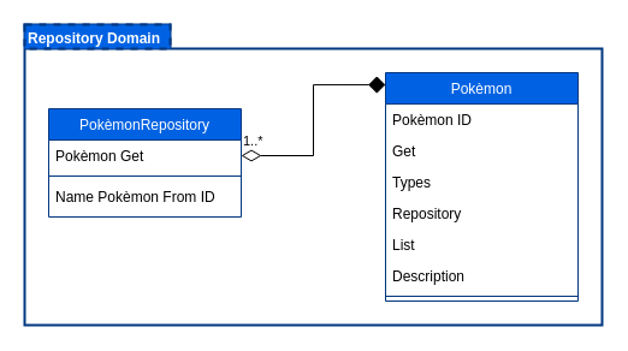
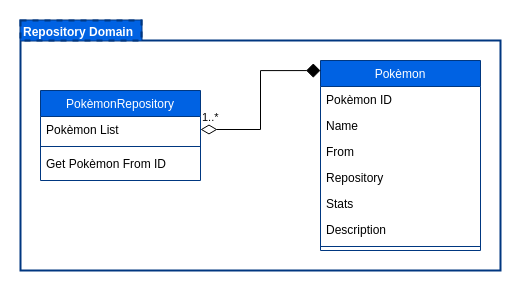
  <mxCell id="0" />
  <mxCell id="1" parent="0" />
  <mxCell id="2" value="&lt;span style=&quot;text-align: center&quot;&gt;Model Domain&lt;/span&gt;" style="shape=folder;fontStyle=1;spacingTop=0;tabWidth=121;tabHeight=20;tabPosition=left;html=1;verticalAlign=top;spacing=0;align=left;spacingLeft=4;strokeColor=#003780;strokeWidth=2;" vertex="1" parent="1"><mxGeometry x="20" y="20" width="480" height="250" as="geometry" /></mxCell>
  <mxCell id="3" value="Repository Domain" style="rounded=0;whiteSpace=wrap;html=1;strokeColor=#003780;strokeWidth=2;align=left;verticalAlign=top;fillColor=#0062E3;fontColor=#ffffff;spacing=0;spacingLeft=3;fontStyle=1;dashed=1;" vertex="1" parent="1"><mxGeometry x="20" y="20" width="121" height="20" as="geometry" /></mxCell>
  <mxCell id="4" value="PokèmonRepository" style="swimlane;fontStyle=0;align=center;verticalAlign=top;childLayout=stackLayout;horizontal=1;startSize=26;horizontalStack=0;resizeParent=1;resizeLast=0;collapsible=1;marginBottom=0;rounded=0;shadow=0;strokeWidth=1;strokeColor=#003780;fillColor=#0062E3;fontColor=#FFFFFF;" parent="1" vertex="1"><mxGeometry x="40" y="90" width="160" height="90" as="geometry"><mxRectangle x="254" y="150" width="160" height="26" as="alternateBounds" /></mxGeometry></mxCell>
- <mxCell id="5" value="Pokèmon Get" style="text;align=left;verticalAlign=top;spacingLeft=4;spacingRight=4;overflow=hidden;rotatable=0;points=[[0,0.5],[1,0.5]];portConstraint=eastwest;" parent="4" vertex="1"><mxGeometry y="26" width="160" height="26" as="geometry" /></mxCell>
+ <mxCell id="5" value="Pokèmon List" style="text;align=left;verticalAlign=top;spacingLeft=4;spacingRight=4;overflow=hidden;rotatable=0;points=[[0,0.5],[1,0.5]];portConstraint=eastwest;" parent="4" vertex="1"><mxGeometry y="26" width="160" height="26" as="geometry" /></mxCell>
  <mxCell id="6" value="" style="line;html=1;strokeWidth=1;align=left;verticalAlign=middle;spacingTop=-1;spacingLeft=3;spacingRight=3;rotatable=0;labelPosition=right;points=[];portConstraint=eastwest;strokeColor=#003780;" parent="4" vertex="1"><mxGeometry y="52" width="160" height="8" as="geometry" /></mxCell>
- <mxCell id="7" value="Name Pokèmon From ID" style="text;align=left;verticalAlign=top;spacingLeft=4;spacingRight=4;overflow=hidden;rotatable=0;points=[[0,0.5],[1,0.5]];portConstraint=eastwest;" parent="4" vertex="1"><mxGeometry y="60" width="160" height="26" as="geometry" /></mxCell>
+ <mxCell id="7" value="Get Pokèmon From ID" style="text;align=left;verticalAlign=top;spacingLeft=4;spacingRight=4;overflow=hidden;rotatable=0;points=[[0,0.5],[1,0.5]];portConstraint=eastwest;" parent="4" vertex="1"><mxGeometry y="60" width="160" height="26" as="geometry" /></mxCell>
  <mxCell id="8" value="Pokèmon" style="swimlane;fontStyle=0;align=center;verticalAlign=top;childLayout=stackLayout;horizontal=1;startSize=26;horizontalStack=0;resizeParent=1;resizeLast=0;collapsible=1;marginBottom=0;rounded=0;shadow=0;strokeWidth=1;strokeColor=#003780;fillColor=#0062E3;fontColor=#FFFFFF;" parent="1" vertex="1"><mxGeometry x="320" y="60" width="160" height="190" as="geometry"><mxRectangle x="254" y="150" width="160" height="26" as="alternateBounds" /></mxGeometry></mxCell>
  <mxCell id="9" value="Pokèmon ID" style="text;align=left;verticalAlign=top;spacingLeft=4;spacingRight=4;overflow=hidden;rotatable=0;points=[[0,0.5],[1,0.5]];portConstraint=eastwest;" parent="8" vertex="1"><mxGeometry y="26" width="160" height="26" as="geometry" /></mxCell>
- <mxCell id="10" value="Get" style="text;align=left;verticalAlign=top;spacingLeft=4;spacingRight=4;overflow=hidden;rotatable=0;points=[[0,0.5],[1,0.5]];portConstraint=eastwest;" vertex="1" parent="8"><mxGeometry y="52" width="160" height="26" as="geometry" /></mxCell>
- <mxCell id="11" value="Types" style="text;align=left;verticalAlign=top;spacingLeft=4;spacingRight=4;overflow=hidden;rotatable=0;points=[[0,0.5],[1,0.5]];portConstraint=eastwest;" vertex="1" parent="8"><mxGeometry y="78" width="160" height="26" as="geometry" /></mxCell>
+ <mxCell id="10" value="Name" style="text;align=left;verticalAlign=top;spacingLeft=4;spacingRight=4;overflow=hidden;rotatable=0;points=[[0,0.5],[1,0.5]];portConstraint=eastwest;" vertex="1" parent="8"><mxGeometry y="52" width="160" height="26" as="geometry" /></mxCell>
+ <mxCell id="11" value="From" style="text;align=left;verticalAlign=top;spacingLeft=4;spacingRight=4;overflow=hidden;rotatable=0;points=[[0,0.5],[1,0.5]];portConstraint=eastwest;" vertex="1" parent="8"><mxGeometry y="78" width="160" height="26" as="geometry" /></mxCell>
  <mxCell id="12" value="Repository" style="text;align=left;verticalAlign=top;spacingLeft=4;spacingRight=4;overflow=hidden;rotatable=0;points=[[0,0.5],[1,0.5]];portConstraint=eastwest;" vertex="1" parent="8"><mxGeometry y="104" width="160" height="26" as="geometry" /></mxCell>
- <mxCell id="13" value="List" style="text;align=left;verticalAlign=top;spacingLeft=4;spacingRight=4;overflow=hidden;rotatable=0;points=[[0,0.5],[1,0.5]];portConstraint=eastwest;" vertex="1" parent="8"><mxGeometry y="130" width="160" height="26" as="geometry" /></mxCell>
+ <mxCell id="13" value="Stats" style="text;align=left;verticalAlign=top;spacingLeft=4;spacingRight=4;overflow=hidden;rotatable=0;points=[[0,0.5],[1,0.5]];portConstraint=eastwest;" vertex="1" parent="8"><mxGeometry y="130" width="160" height="26" as="geometry" /></mxCell>
  <mxCell id="14" value="Description" style="text;align=left;verticalAlign=top;spacingLeft=4;spacingRight=4;overflow=hidden;rotatable=0;points=[[0,0.5],[1,0.5]];portConstraint=eastwest;" vertex="1" parent="8"><mxGeometry y="156" width="160" height="26" as="geometry" /></mxCell>
  <mxCell id="15" value="" style="line;html=1;strokeWidth=1;align=left;verticalAlign=middle;spacingTop=-1;spacingLeft=3;spacingRight=3;rotatable=0;labelPosition=right;points=[];portConstraint=eastwest;strokeColor=#003780;" parent="8" vertex="1"><mxGeometry y="182" width="160" height="8" as="geometry" /></mxCell>
  <mxCell id="16" value="1..*" style="endArrow=diamond;html=1;endSize=12;startArrow=diamondThin;startSize=14;startFill=0;edgeStyle=orthogonalEdgeStyle;align=left;verticalAlign=bottom;exitX=1;exitY=0.5;exitDx=0;exitDy=0;entryX=0;entryY=0.053;entryDx=0;entryDy=0;entryPerimeter=0;rounded=0;" edge="1" parent="1" source="5" target="8"><mxGeometry x="-1" y="3" relative="1" as="geometry"><mxPoint x="200" y="134.5" as="sourcePoint" /><mxPoint x="360" y="134.5" as="targetPoint" /></mxGeometry></mxCell>
